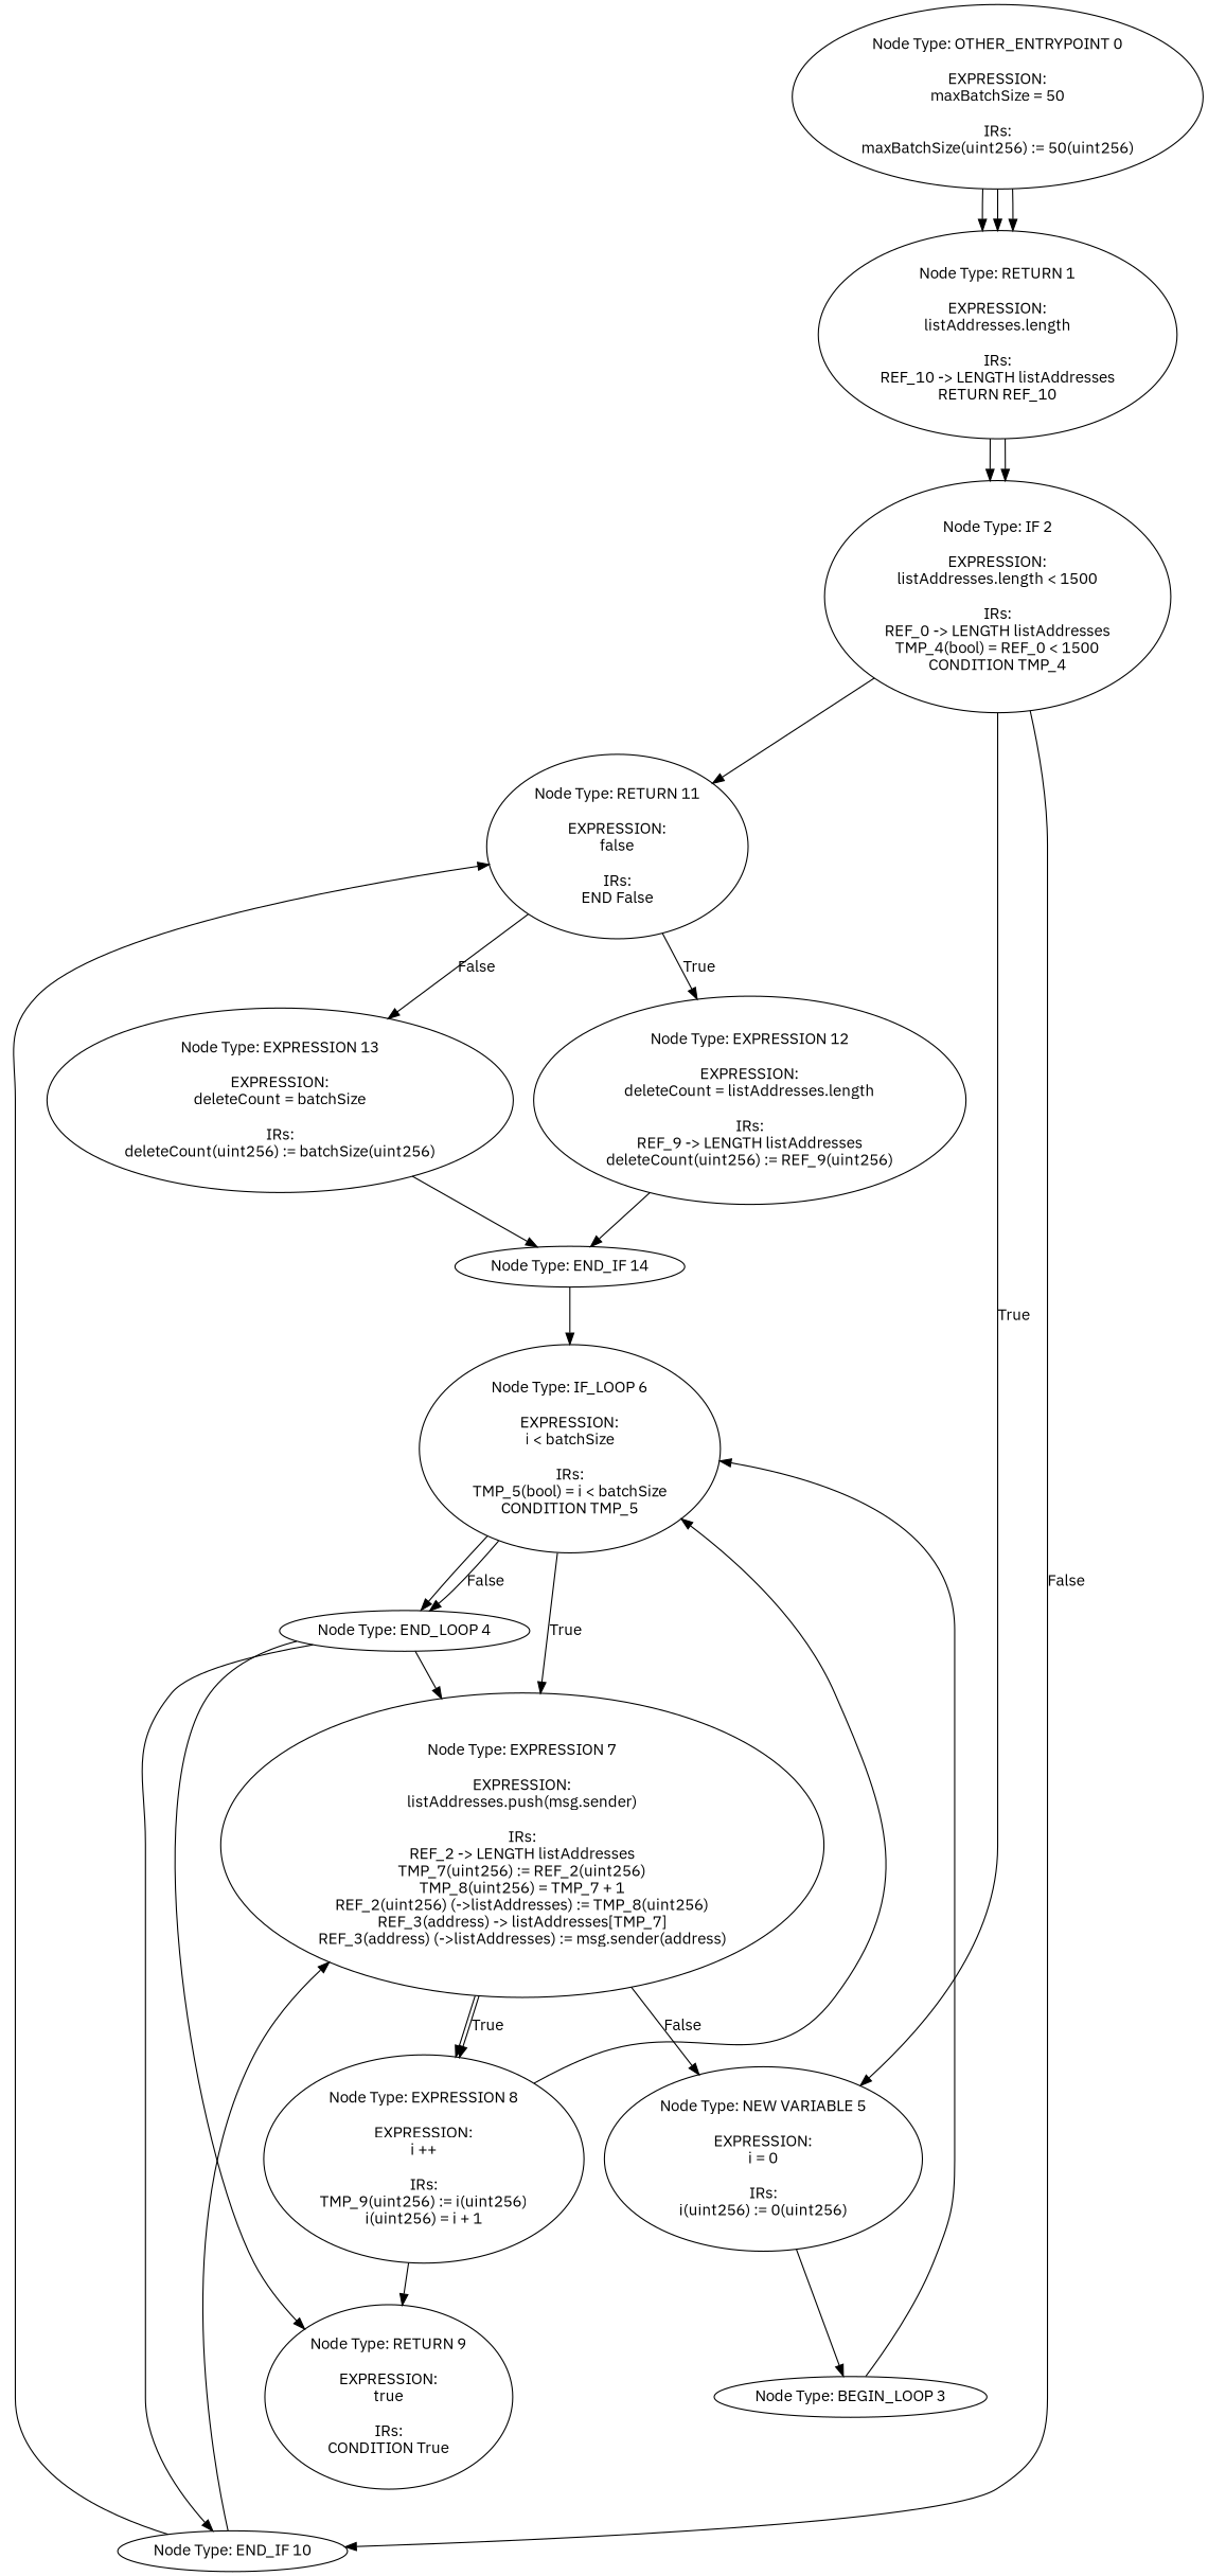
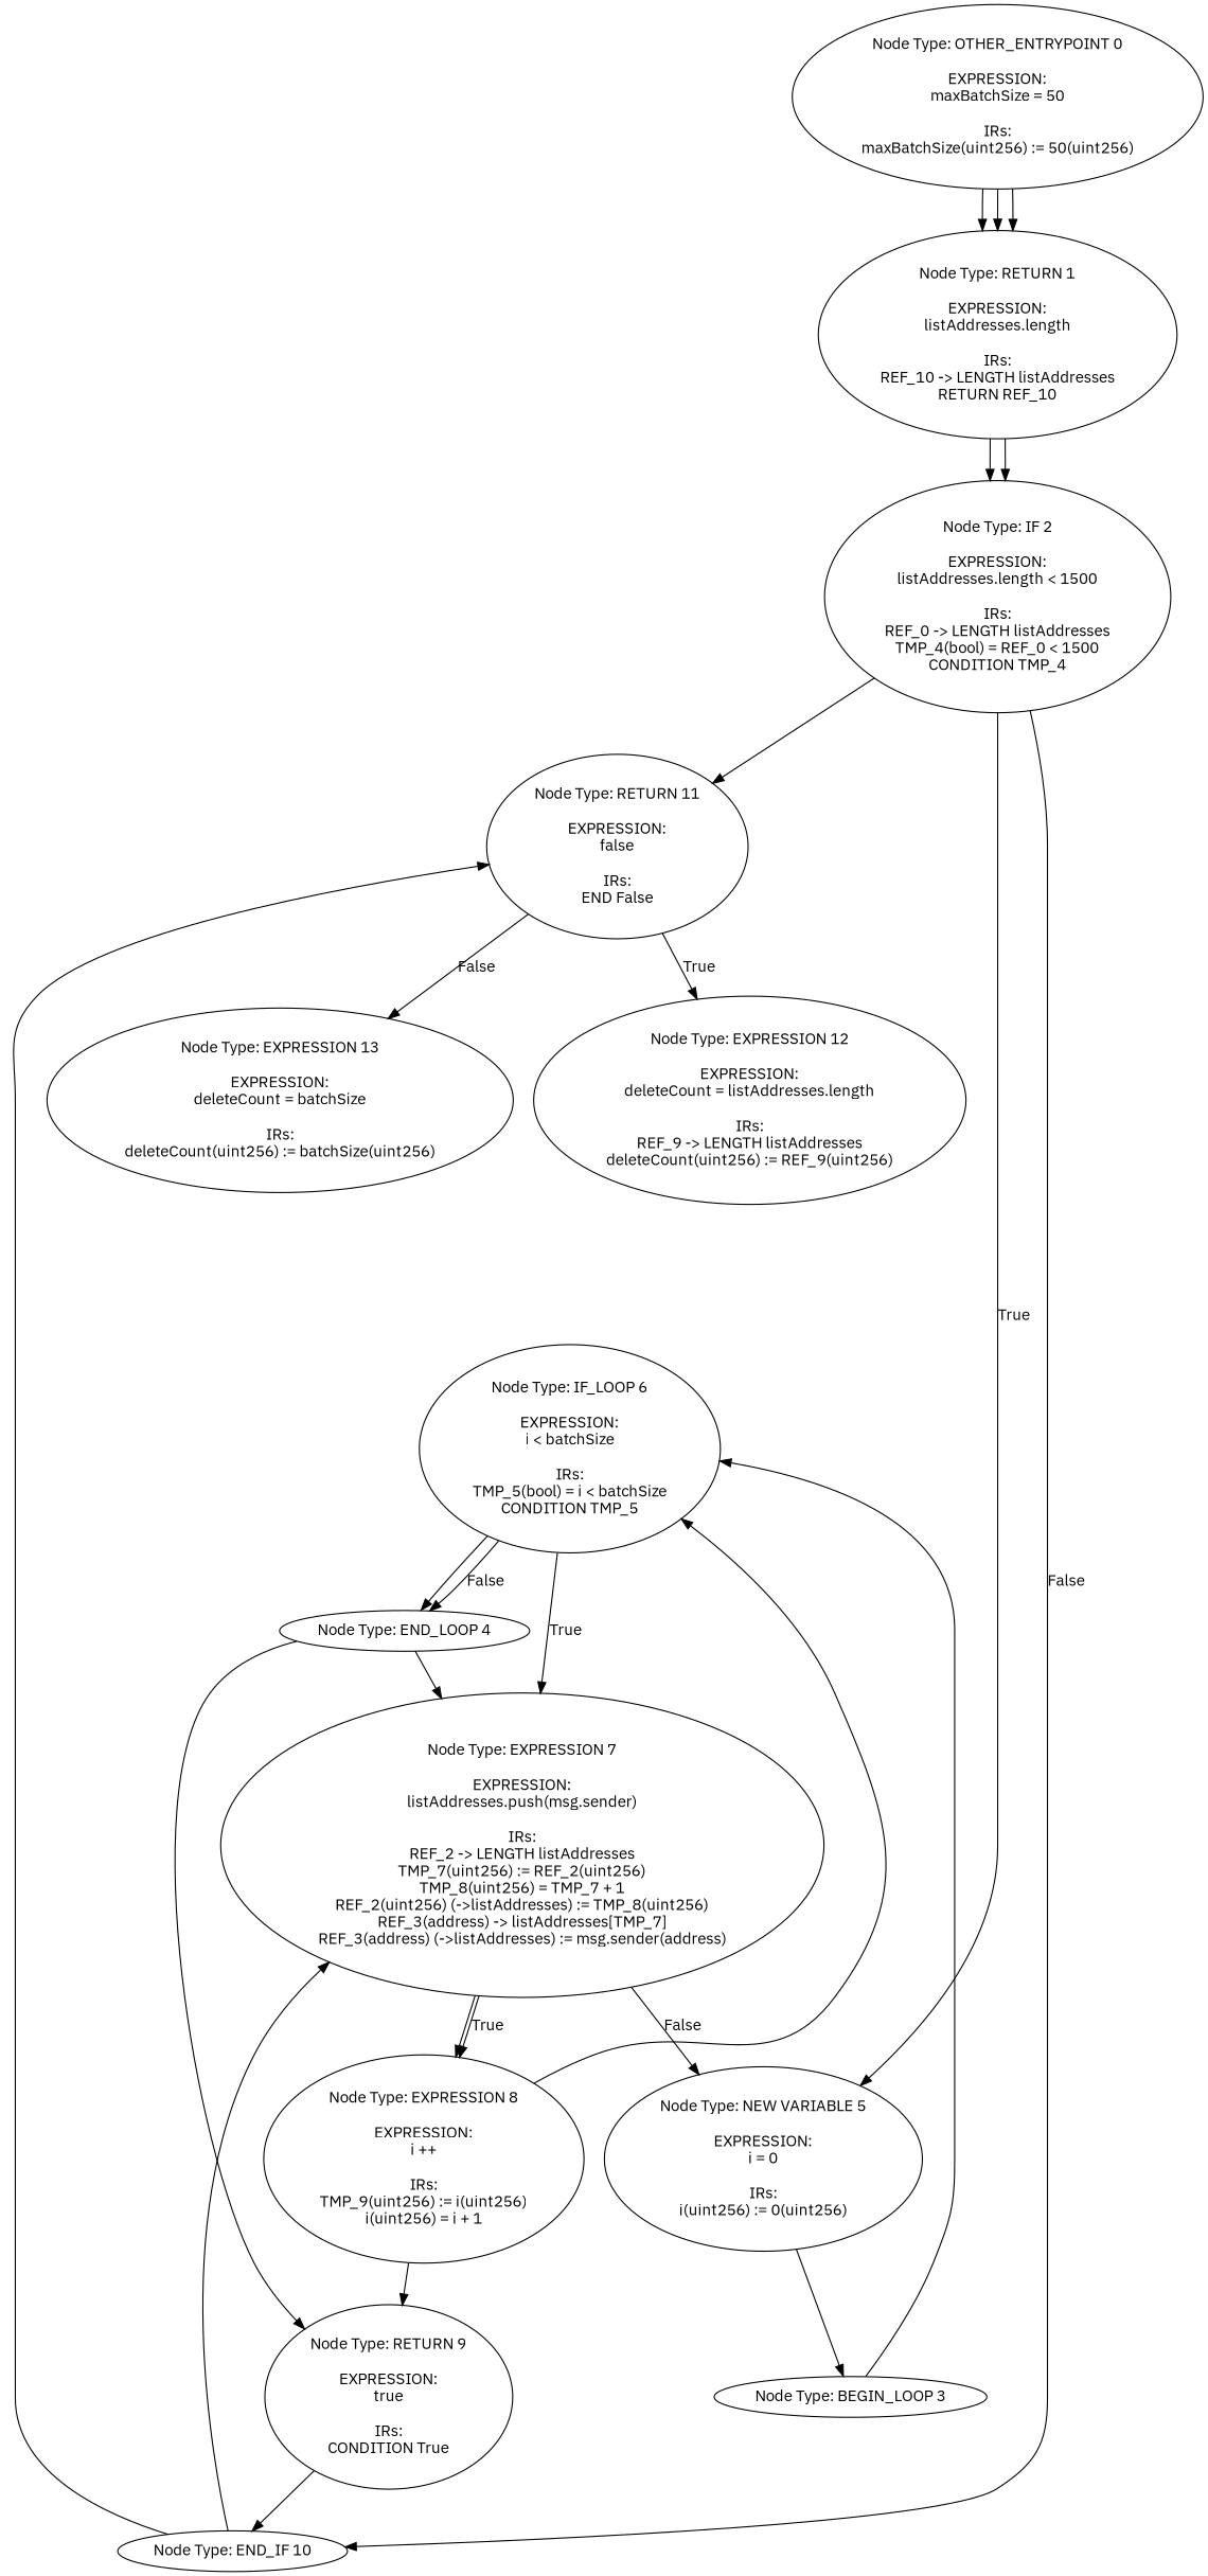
  digraph {
    fontname="IBM Plex Sans"
    node [fontname="IBM Plex Sans"]
    edge [fontname="IBM Plex Sans"]
    n1 [label="Node Type: OTHER_ENTRYPOINT 0\n\nEXPRESSION:\nmaxBatchSize = 50\n\nIRs:\nmaxBatchSize(uint256) := 50(uint256)"]
    n2 [label="Node Type: RETURN 1\n\nEXPRESSION:\nlistAddresses.length\n\nIRs:\nREF_10 -> LENGTH listAddresses\nRETURN REF_10"]
    n3 [label="Node Type: IF 2\n\nEXPRESSION:\nlistAddresses.length < 1500\n\nIRs:\nREF_0 -> LENGTH listAddresses\nTMP_4(bool) = REF_0 < 1500\nCONDITION TMP_4"]
    n4 [label="Node Type: RETURN 11\n\nEXPRESSION:\nfalse\n\nIRs:\nEND False"]
    n5 [label="Node Type: NEW VARIABLE 5\n\nEXPRESSION:\ni = 0\n\nIRs:\ni(uint256) := 0(uint256)"]
    n6 [label="Node Type: END_IF 10\n"]
    n7 [label="Node Type: EXPRESSION 12\n\nEXPRESSION:\ndeleteCount = listAddresses.length\n\nIRs:\nREF_9 -> LENGTH listAddresses\ndeleteCount(uint256) := REF_9(uint256)"]
    n8 [label="Node Type: EXPRESSION 13\n\nEXPRESSION:\ndeleteCount = batchSize\n\nIRs:\ndeleteCount(uint256) := batchSize(uint256)"]
    n9 [label="Node Type: BEGIN_LOOP 3\n"]
    n10 [label="Node Type: EXPRESSION 7\n\nEXPRESSION:\nlistAddresses.push(msg.sender)\n\nIRs:\nREF_2 -> LENGTH listAddresses\nTMP_7(uint256) := REF_2(uint256)\nTMP_8(uint256) = TMP_7 + 1\nREF_2(uint256) (->listAddresses) := TMP_8(uint256)\nREF_3(address) -> listAddresses[TMP_7]\nREF_3(address) (->listAddresses) := msg.sender(address)"]
-   n11 [label="Node Type: END_IF 14\n"]
    n12 [label="Node Type: END_LOOP 4\n"]
    n13 [label="Node Type: RETURN 9\n\nEXPRESSION:\ntrue\n\nIRs:\nCONDITION True"]
    n14 [label="Node Type: EXPRESSION 8\n\nEXPRESSION:\ni ++\n\nIRs:\nTMP_9(uint256) := i(uint256)\ni(uint256) = i + 1"]
    n15 [label="Node Type: IF_LOOP 6\n\nEXPRESSION:\ni < batchSize\n\nIRs:\nTMP_5(bool) = i < batchSize\nCONDITION TMP_5"]
    n1 -> n2
    n1 -> n2
    n1 -> n2
    n2 -> n3
    n2 -> n3
    n3 -> n4
    n3 -> n5 [label=True]
    n3 -> n6 [label=False]
    n4 -> n7 [label=True]
    n4 -> n8 [label=False]
    n5 -> n9
    n6 -> n4
    n6 -> n10
-   n7 -> n11
-   n8 -> n11
    n9 -> n15
    n10 -> n5 [label=False]
    n10 -> n14 [label=True]
    n10 -> n14
-   n11 -> n15
    n12 -> n10
    n12 -> n13
-   n12 -> n6
+   n13 -> n6
    n14 -> n13
    n14 -> n15
    n15 -> n10 [label=True]
    n15 -> n12
    n15 -> n12 [label=False]
  }
